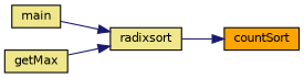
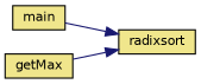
  digraph {
    rankdir=LR
    node [color=black fillcolor=khaki fontname=Helvetica fontsize=10 shape=record style=filled]
    edge [color=midnightblue fontname=Helvetica fontsize=10 labelfontname=Helvetica labelfontsize=10 style=solid]
    n1 [fontcolor=black height=0.2 label=main width=0.4]
    n2 [height=0.2 label=radixsort width=0.4]
-   n3 [fillcolor=orange height=0.2 label=countSort width=0.4]
    n4 [height=0.2 label=getMax width=0.4]
    n1 -> n2
-   n2 -> n3
    n4 -> n2
  }
